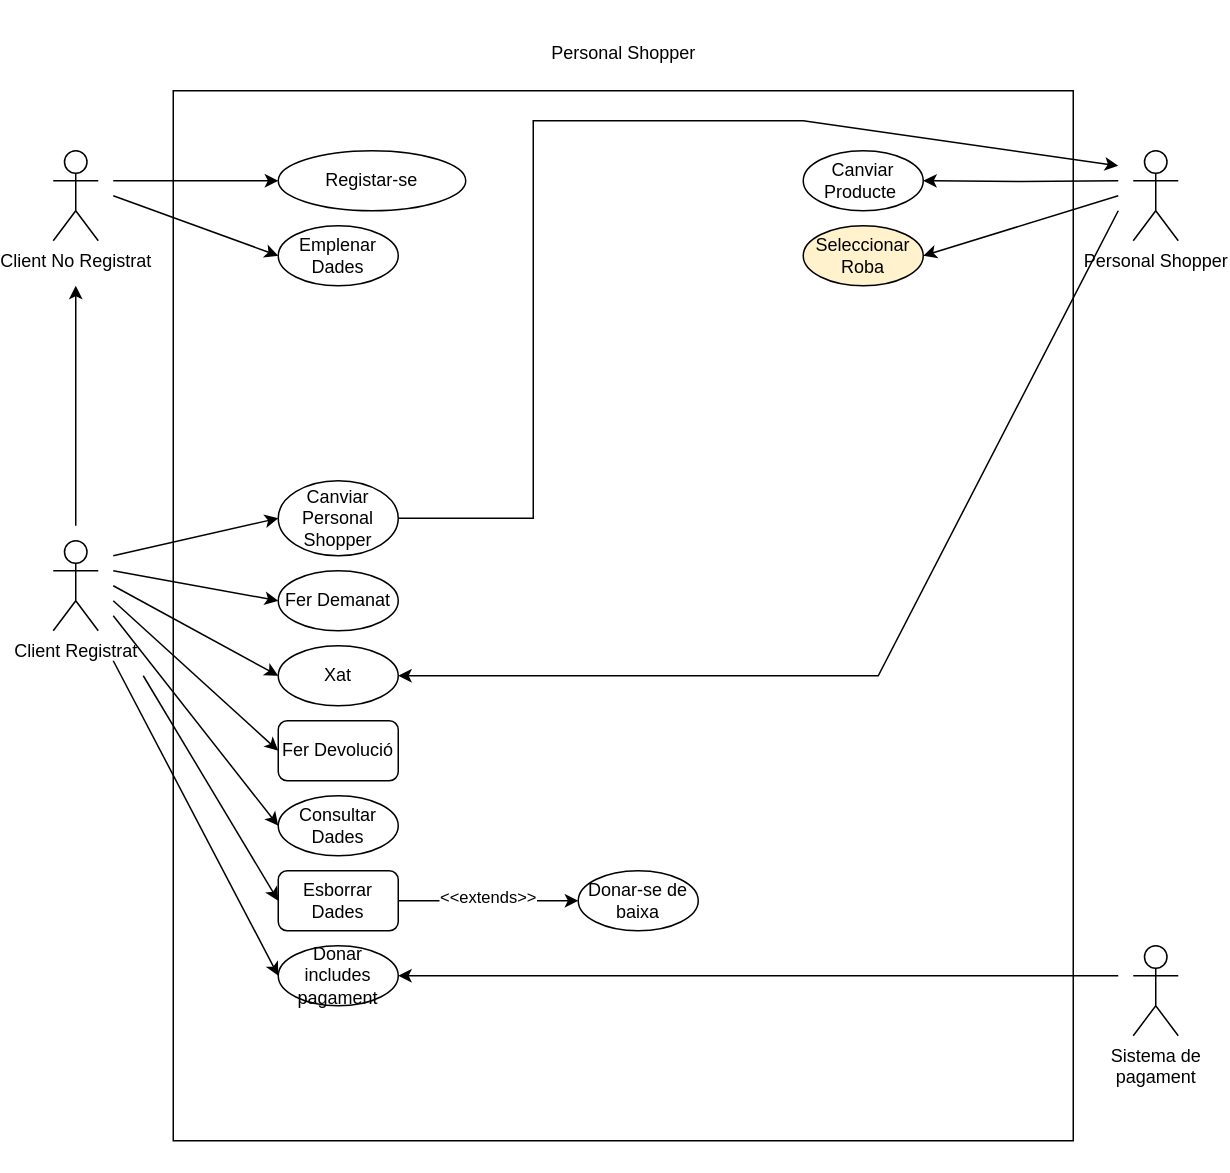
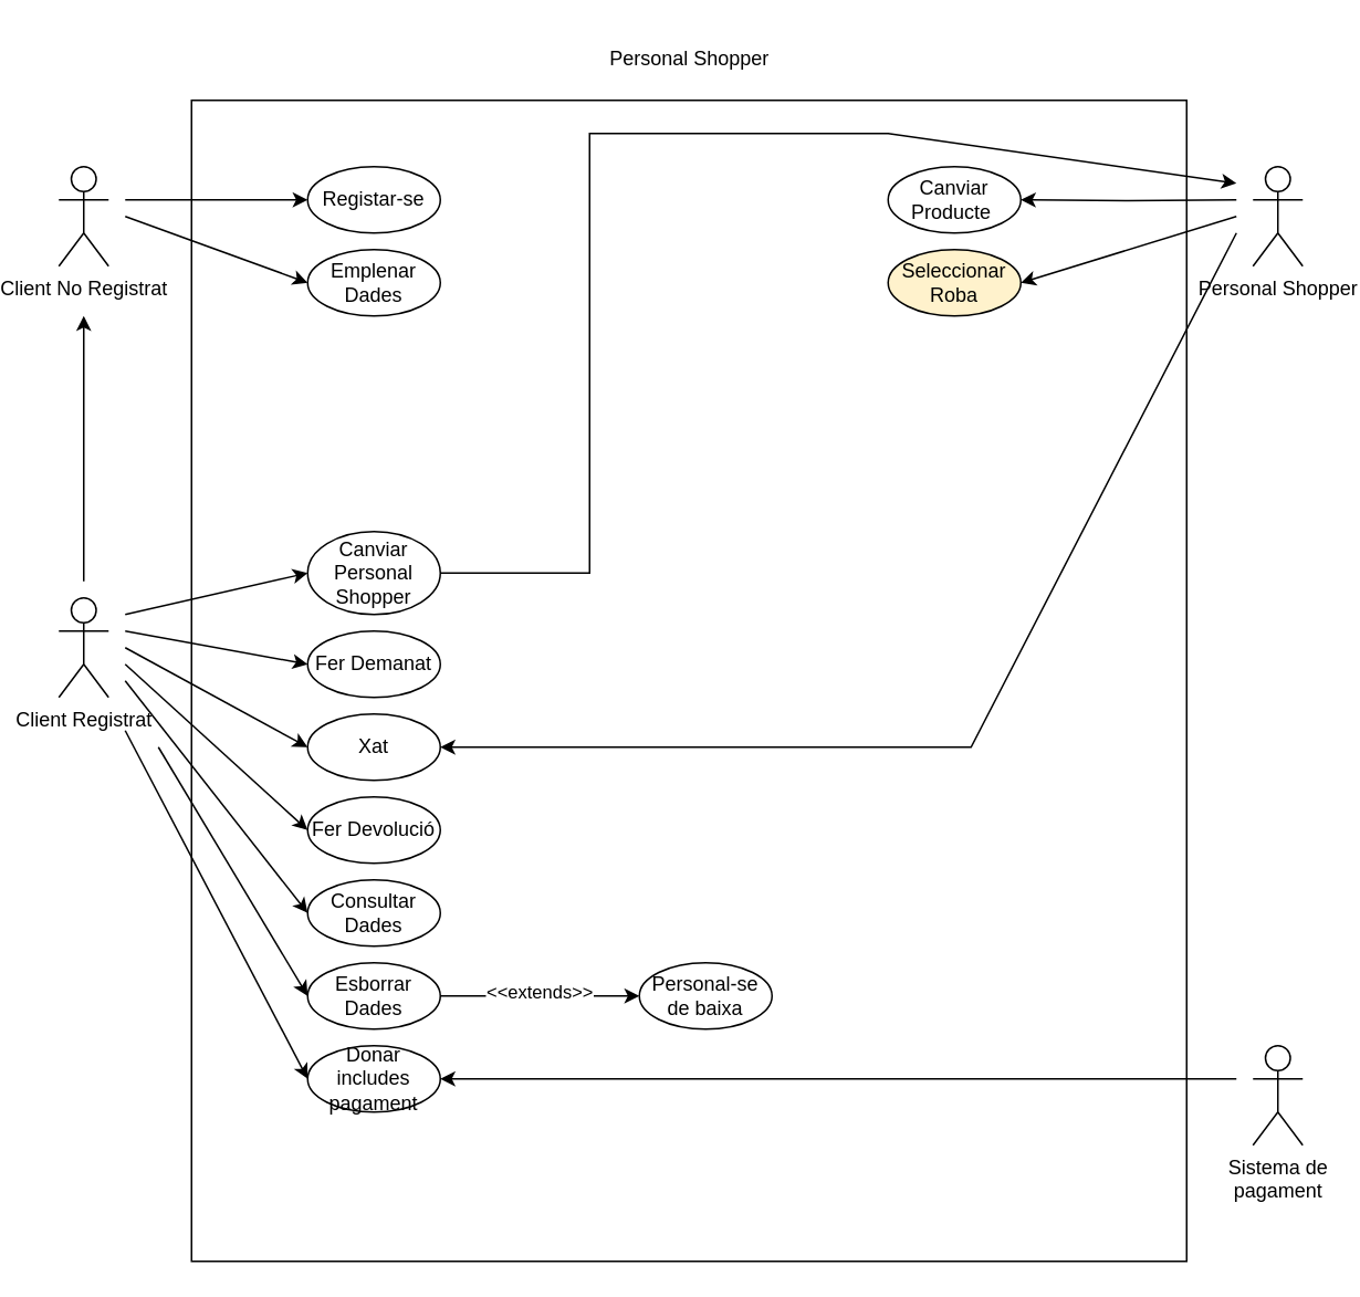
  <mxCell id="0" />
  <mxCell id="1" parent="0" />
  <mxCell id="2" value="" style="rounded=0;whiteSpace=wrap;html=1;" parent="1" vertex="1"><mxGeometry x="100" y="60" width="600" height="700" as="geometry" /></mxCell>
  <mxCell id="3" style="edgeStyle=orthogonalEdgeStyle;rounded=0;orthogonalLoop=1;jettySize=auto;html=1;" parent="1" edge="1"><mxGeometry relative="1" as="geometry"><mxPoint x="35" y="350" as="sourcePoint" /><mxPoint x="35" y="190" as="targetPoint" /></mxGeometry></mxCell>
  <mxCell id="4" value="Client Registrat" style="shape=umlActor;verticalLabelPosition=bottom;verticalAlign=top;html=1;outlineConnect=0;" parent="1" vertex="1"><mxGeometry x="20" y="360" width="30" height="60" as="geometry" /></mxCell>
  <mxCell id="5" value="Personal Shopper" style="text;html=1;align=center;verticalAlign=middle;resizable=0;points=[];autosize=1;strokeColor=none;fillColor=none;" parent="1" vertex="1"><mxGeometry x="340" y="20" width="120" height="30" as="geometry" /></mxCell>
  <mxCell id="6" value="Fer Demanat" style="ellipse;whiteSpace=wrap;html=1;" parent="1" vertex="1"><mxGeometry x="170" y="380" width="80" height="40" as="geometry" /></mxCell>
  <mxCell id="7" value="Sistema de &lt;br&gt;pagament" style="shape=umlActor;verticalLabelPosition=bottom;verticalAlign=top;html=1;outlineConnect=0;" parent="1" vertex="1"><mxGeometry x="740" y="630" width="30" height="60" as="geometry" /></mxCell>
  <mxCell id="8" style="edgeStyle=orthogonalEdgeStyle;rounded=0;orthogonalLoop=1;jettySize=auto;html=1;entryX=1;entryY=0.5;entryDx=0;entryDy=0;" parent="1" target="10" edge="1"><mxGeometry relative="1" as="geometry"><mxPoint x="730" y="120" as="sourcePoint" /></mxGeometry></mxCell>
  <mxCell id="9" value="Personal Shopper" style="shape=umlActor;verticalLabelPosition=bottom;verticalAlign=top;html=1;outlineConnect=0;" parent="1" vertex="1"><mxGeometry x="740" y="100" width="30" height="60" as="geometry" /></mxCell>
  <mxCell id="10" value="Canviar Producte&amp;nbsp;" style="ellipse;whiteSpace=wrap;html=1;" parent="1" vertex="1"><mxGeometry x="520" y="100" width="80" height="40" as="geometry" /></mxCell>
  <mxCell id="11" value="" style="endArrow=classic;html=1;rounded=0;entryX=1;entryY=0.5;entryDx=0;entryDy=0;" parent="1" edge="1"><mxGeometry width="50" height="50" relative="1" as="geometry"><mxPoint x="730" y="130" as="sourcePoint" /><mxPoint x="600" y="170" as="targetPoint" /><Array as="points" /></mxGeometry></mxCell>
  <mxCell id="12" value="Client No Registrat" style="shape=umlActor;verticalLabelPosition=bottom;verticalAlign=top;html=1;outlineConnect=0;" parent="1" vertex="1"><mxGeometry x="20" y="100" width="30" height="60" as="geometry" /></mxCell>
- <mxCell id="13" value="Fer Devolució" style="whiteSpace=wrap;html=1;rounded=1;" parent="1" vertex="1"><mxGeometry x="170" y="480" width="80" height="40" as="geometry" /></mxCell>
+ <mxCell id="13" value="Fer Devolució" style="ellipse;whiteSpace=wrap;html=1;" parent="1" vertex="1"><mxGeometry x="170" y="480" width="80" height="40" as="geometry" /></mxCell>
  <mxCell id="14" value="Consultar Dades" style="ellipse;whiteSpace=wrap;html=1;" parent="1" vertex="1"><mxGeometry x="170" y="530" width="80" height="40" as="geometry" /></mxCell>
  <mxCell id="15" value="Canviar Personal Shopper" style="ellipse;whiteSpace=wrap;html=1;" parent="1" vertex="1"><mxGeometry x="170" y="320" width="80" height="50" as="geometry" /></mxCell>
  <mxCell id="16" value="Donar includes pagament" style="ellipse;whiteSpace=wrap;html=1;" parent="1" vertex="1"><mxGeometry x="170" y="630" width="80" height="40" as="geometry" /></mxCell>
  <mxCell id="17" value="" style="endArrow=classic;html=1;rounded=0;entryX=0;entryY=0.5;entryDx=0;entryDy=0;" parent="1" target="15" edge="1"><mxGeometry width="50" height="50" relative="1" as="geometry"><mxPoint x="60" y="370" as="sourcePoint" /><mxPoint x="430" y="420" as="targetPoint" /></mxGeometry></mxCell>
  <mxCell id="18" value="" style="endArrow=classic;html=1;rounded=0;entryX=0;entryY=0.5;entryDx=0;entryDy=0;" parent="1" target="6" edge="1"><mxGeometry width="50" height="50" relative="1" as="geometry"><mxPoint x="60" y="380" as="sourcePoint" /><mxPoint x="430" y="420" as="targetPoint" /></mxGeometry></mxCell>
  <mxCell id="19" value="" style="endArrow=classic;html=1;rounded=0;entryX=0;entryY=0.5;entryDx=0;entryDy=0;" parent="1" target="13" edge="1"><mxGeometry width="50" height="50" relative="1" as="geometry"><mxPoint x="60" y="400" as="sourcePoint" /><mxPoint x="195" y="410" as="targetPoint" /></mxGeometry></mxCell>
  <mxCell id="20" value="" style="endArrow=classic;html=1;rounded=0;entryX=0;entryY=0.5;entryDx=0;entryDy=0;" parent="1" target="14" edge="1"><mxGeometry width="50" height="50" relative="1" as="geometry"><mxPoint x="60" y="410" as="sourcePoint" /><mxPoint x="430" y="420" as="targetPoint" /></mxGeometry></mxCell>
  <mxCell id="21" value="" style="endArrow=classic;html=1;rounded=0;entryX=0;entryY=0.5;entryDx=0;entryDy=0;" parent="1" target="16" edge="1"><mxGeometry width="50" height="50" relative="1" as="geometry"><mxPoint x="60" y="440" as="sourcePoint" /><mxPoint x="430" y="420" as="targetPoint" /></mxGeometry></mxCell>
  <mxCell id="22" value="" style="endArrow=classic;html=1;rounded=0;entryX=1;entryY=0.5;entryDx=0;entryDy=0;" parent="1" target="16" edge="1"><mxGeometry width="50" height="50" relative="1" as="geometry"><mxPoint x="730" y="650" as="sourcePoint" /><mxPoint x="430" y="420" as="targetPoint" /><Array as="points"><mxPoint x="480" y="650" /></Array></mxGeometry></mxCell>
- <mxCell id="23" value="Donar-se de baixa" style="ellipse;whiteSpace=wrap;html=1;" parent="1" vertex="1"><mxGeometry x="370" y="580" width="80" height="40" as="geometry" /></mxCell>
- <mxCell id="24" value="Esborrar Dades" style="whiteSpace=wrap;html=1;rounded=1;" parent="1" vertex="1"><mxGeometry x="170" y="580" width="80" height="40" as="geometry" /></mxCell>
+ <mxCell id="23" value="Personal-se de baixa" style="ellipse;whiteSpace=wrap;html=1;" parent="1" vertex="1"><mxGeometry x="370" y="580" width="80" height="40" as="geometry" /></mxCell>
+ <mxCell id="24" value="Esborrar Dades" style="ellipse;whiteSpace=wrap;html=1;" parent="1" vertex="1"><mxGeometry x="170" y="580" width="80" height="40" as="geometry" /></mxCell>
  <mxCell id="25" value="" style="endArrow=classic;html=1;rounded=0;entryX=0;entryY=0.5;entryDx=0;entryDy=0;" parent="1" target="24" edge="1"><mxGeometry width="50" height="50" relative="1" as="geometry"><mxPoint x="80" y="450" as="sourcePoint" /><mxPoint x="195" y="510" as="targetPoint" /></mxGeometry></mxCell>
  <mxCell id="26" value="" style="endArrow=classic;html=1;rounded=0;exitX=1;exitY=0.5;exitDx=0;exitDy=0;entryX=0;entryY=0.5;entryDx=0;entryDy=0;" parent="1" source="24" target="23" edge="1"><mxGeometry width="50" height="50" relative="1" as="geometry"><mxPoint x="400" y="460" as="sourcePoint" /><mxPoint x="430" y="420" as="targetPoint" /></mxGeometry></mxCell>
  <mxCell id="27" value="&amp;lt;&amp;lt;extends&amp;gt;&amp;gt;" style="edgeLabel;html=1;align=center;verticalAlign=middle;resizable=0;points=[];" parent="26" vertex="1" connectable="0"><mxGeometry x="-0.009" y="3" relative="1" as="geometry"><mxPoint as="offset" /></mxGeometry></mxCell>
- <mxCell id="28" value="Registar-se" style="ellipse;whiteSpace=wrap;html=1;" parent="1" vertex="1"><mxGeometry x="170" y="100" width="125" height="40" as="geometry" /></mxCell>
+ <mxCell id="28" value="Registar-se" style="ellipse;whiteSpace=wrap;html=1;" parent="1" vertex="1"><mxGeometry x="170" y="100" width="80" height="40" as="geometry" /></mxCell>
  <mxCell id="29" value="" style="endArrow=classic;html=1;rounded=0;entryX=0;entryY=0.5;entryDx=0;entryDy=0;" parent="1" target="28" edge="1"><mxGeometry width="50" height="50" relative="1" as="geometry"><mxPoint x="60" y="120" as="sourcePoint" /><mxPoint x="430" y="420" as="targetPoint" /></mxGeometry></mxCell>
  <mxCell id="30" value="Emplenar Dades" style="ellipse;whiteSpace=wrap;html=1;" parent="1" vertex="1"><mxGeometry x="170" y="150" width="80" height="40" as="geometry" /></mxCell>
  <mxCell id="31" value="" style="endArrow=classic;html=1;rounded=0;entryX=0;entryY=0.5;entryDx=0;entryDy=0;" parent="1" target="30" edge="1"><mxGeometry width="50" height="50" relative="1" as="geometry"><mxPoint x="60" y="130" as="sourcePoint" /><mxPoint x="430" y="320" as="targetPoint" /></mxGeometry></mxCell>
  <mxCell id="32" value="" style="endArrow=classic;html=1;rounded=0;exitX=1;exitY=0.5;exitDx=0;exitDy=0;" edge="1" parent="1" source="15"><mxGeometry width="50" height="50" relative="1" as="geometry"><mxPoint x="730" y="150" as="sourcePoint" /><mxPoint x="730" y="110" as="targetPoint" /><Array as="points"><mxPoint x="340" y="345" /><mxPoint x="340" y="80" /><mxPoint x="520" y="80" /></Array></mxGeometry></mxCell>
  <mxCell id="33" value="Seleccionar Roba" style="ellipse;whiteSpace=wrap;html=1;fillColor=#fff2cc;" vertex="1" parent="1"><mxGeometry x="520" y="150" width="80" height="40" as="geometry" /></mxCell>
  <mxCell id="34" value="Xat" style="ellipse;whiteSpace=wrap;html=1;" vertex="1" parent="1"><mxGeometry x="170" y="430" width="80" height="40" as="geometry" /></mxCell>
  <mxCell id="35" value="" style="endArrow=classic;html=1;rounded=0;entryX=0;entryY=0.5;entryDx=0;entryDy=0;" edge="1" parent="1" target="34"><mxGeometry width="50" height="50" relative="1" as="geometry"><mxPoint x="60" y="390" as="sourcePoint" /><mxPoint x="430" y="400" as="targetPoint" /></mxGeometry></mxCell>
  <mxCell id="36" value="" style="endArrow=classic;html=1;rounded=0;entryX=1;entryY=0.5;entryDx=0;entryDy=0;" edge="1" parent="1" target="34"><mxGeometry width="50" height="50" relative="1" as="geometry"><mxPoint x="730" y="140" as="sourcePoint" /><mxPoint x="180" y="460" as="targetPoint" /><Array as="points"><mxPoint x="570" y="450" /></Array></mxGeometry></mxCell>
